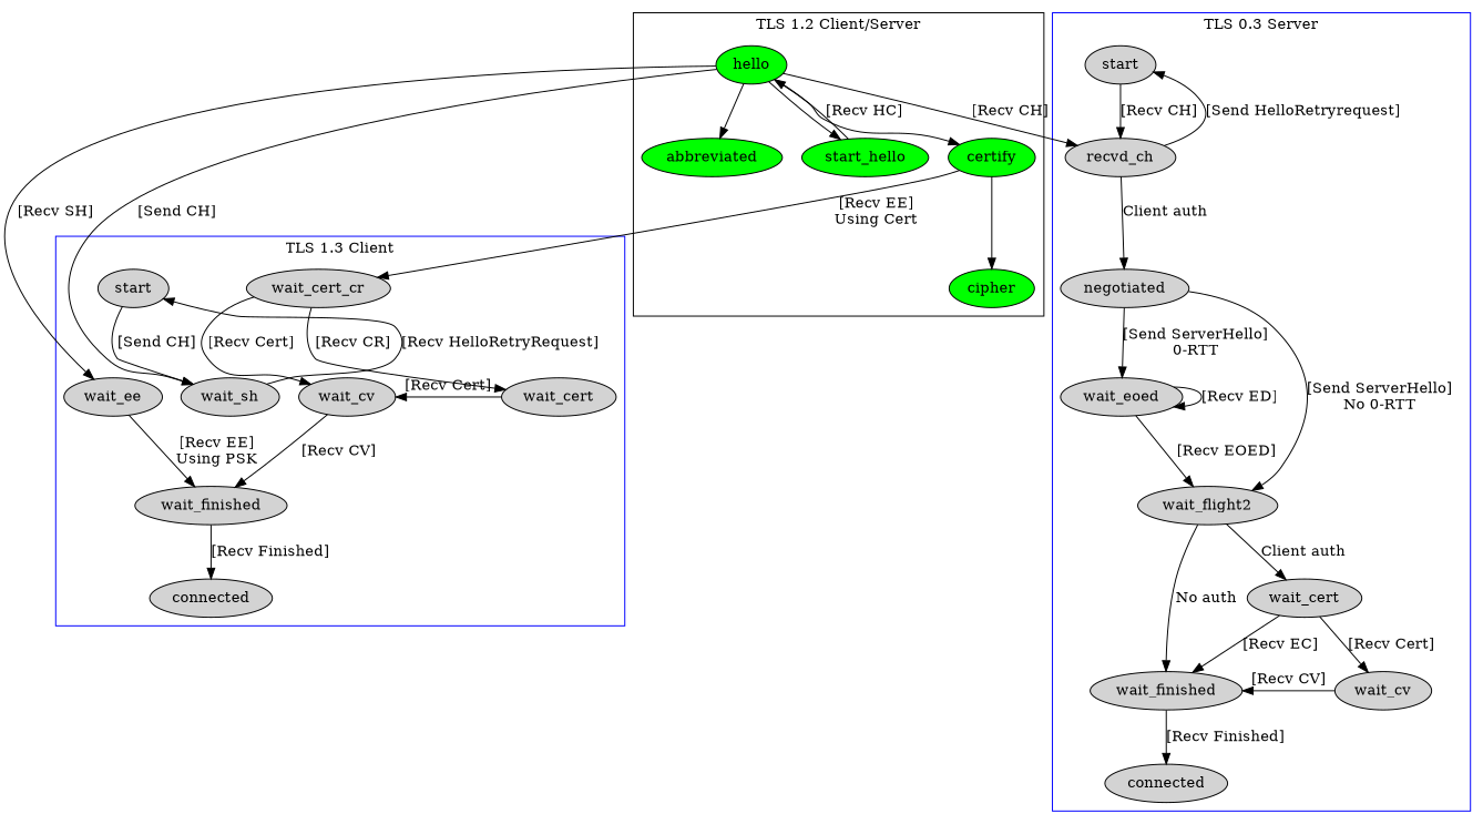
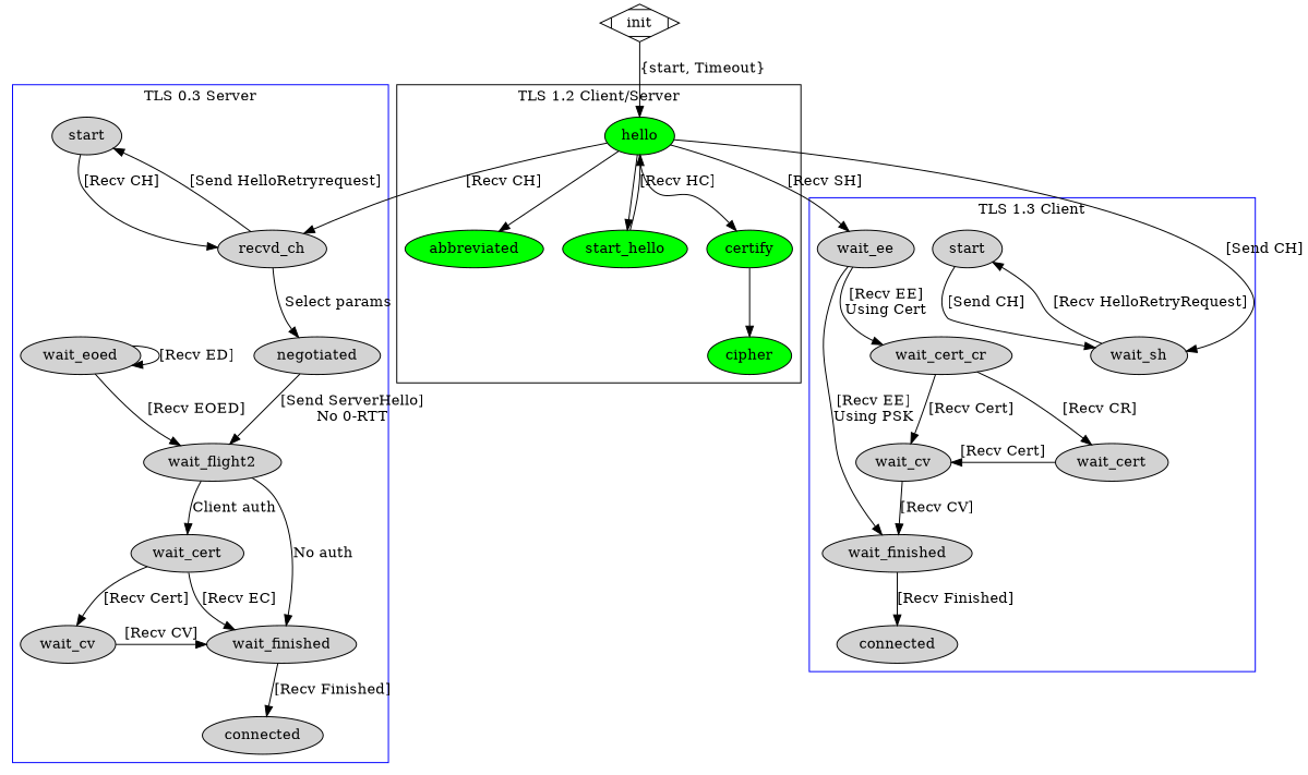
  digraph {
    node [style=filled]
    n1 [color=black fillcolor=green label=hello]
    n2 [color=black fillcolor=green label=abbreviated]
    n3 [color=black fillcolor=green label=start_hello]
    n4 [color=black fillcolor=green label=certify]
    n5 [color=black fillcolor=green label=cipher]
    n6 [label=wait_sh]
    n7 [label=start]
    n8 [label=wait_ee]
    n9 [label=wait_finished]
    n10 [label=wait_cert_cr]
    n11 [label=connected]
    n12 [label=wait_cv]
    n13 [label=wait_cert]
    n14 [label=recvd_ch]
    n15 [label=start]
    n16 [label=negotiated]
    n17 [label=wait_eoed]
    n18 [label=wait_flight2]
    n19 [label=wait_cert]
    n20 [label=wait_finished]
    n21 [label=wait_cv]
    n22 [label=connected]
+   init [shape=Mdiamond style=""]
    subgraph cluster_1 {
      color=black
      label="TLS 1.2 Client/Server"
      n1
      n2
      n3
      n4
      n5
    }
    subgraph cluster_2 {
      color=blue
      label="TLS 1.3 Client"
      n6
      n7
      n8
      n9
      n10
      n11
      n12
      n13
    }
    subgraph cluster_3 {
      color=blue
      label="TLS 0.3 Server"
      n14
      n15
      n16
      n17
      n18
      n19
      n20
      n21
      n22
    }
    n1 -> n2
    n1 -> n3
    n1 -> n4
    n1 -> n6 [label="[Send CH]"]
    n1 -> n8 [label="[Recv SH]"]
    n1 -> n14 [label="[Recv CH]"]
    n3 -> n1 [constraint=false label="[Recv HC]"]
    n4 -> n5
    n6 -> n7 [constraint=false label="[Recv HelloRetryRequest]"]
    n7 -> n6 [label="[Send CH]"]
    n8 -> n9 [label="[Recv EE]\nUsing PSK"]
-   n4 -> n10 [label="[Recv EE]\nUsing Cert"]
+   n8 -> n10 [label="[Recv EE]\nUsing Cert"]
    n9 -> n11 [label="[Recv Finished]"]
    n10 -> n12 [label="[Recv Cert]"]
    n10 -> n13 [label="[Recv CR]"]
    n12 -> n9 [label="[Recv CV]"]
    n13 -> n12 [constraint=false label="[Recv Cert]"]
    n14 -> n15 [constraint=false label="[Send HelloRetryrequest]"]
-   n14 -> n16 [label="Client auth"]
+   n14 -> n16 [label="Select params"]
    n15 -> n14 [label="[Recv CH]"]
-   n16 -> n17 [label="[Send ServerHello]\n0-RTT"]
    n16 -> n18 [label="[Send ServerHello]\nNo 0-RTT"]
    n17 -> n17 [label="[Recv ED]"]
    n17 -> n18 [label="[Recv EOED]"]
    n18 -> n19 [label="Client auth"]
    n18 -> n20 [label="No auth"]
    n19 -> n20 [label="[Recv EC]"]
    n19 -> n21 [label="[Recv Cert]"]
    n20 -> n22 [label="[Recv Finished]"]
    n21 -> n20 [constraint=false label="[Recv CV]"]
+   init -> n1 [label="{start, Timeout}"]
  }
